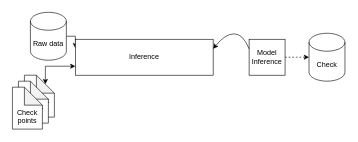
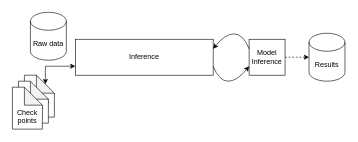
  <mxCell id="0" />
  <mxCell id="1" parent="0" />
- <mxCell id="2" style="edgeStyle=orthogonalEdgeStyle;rounded=0;orthogonalLoop=1;jettySize=auto;html=1;exitX=1;exitY=0.5;exitDx=0;exitDy=0;exitPerimeter=0;entryX=0;entryY=0.25;entryDx=0;entryDy=0;fontSize=8;" edge="1" parent="1" source="3" target="5"><mxGeometry relative="1" as="geometry" /></mxCell>
  <mxCell id="3" value="Raw data" style="shape=cylinder3;whiteSpace=wrap;html=1;boundedLbl=1;backgroundOutline=1;size=15;" vertex="1" parent="1"><mxGeometry x="50" y="20" width="60" height="80" as="geometry" /></mxCell>
  <mxCell id="4" style="edgeStyle=orthogonalEdgeStyle;rounded=0;orthogonalLoop=1;jettySize=auto;html=1;exitX=0;exitY=0.75;exitDx=0;exitDy=0;entryX=0;entryY=0;entryDx=35;entryDy=15;entryPerimeter=0;fontSize=8;startArrow=classic;startFill=1;" edge="1" parent="1" source="5" target="6"><mxGeometry relative="1" as="geometry"><Array as="points"><mxPoint x="75" y="110" /></Array></mxGeometry></mxCell>
  <mxCell id="5" value="Inference" style="whiteSpace=wrap;html=1;" vertex="1" parent="1"><mxGeometry x="125" y="65" width="230" height="60" as="geometry" /></mxCell>
  <mxCell id="6" value="&lt;br&gt;&lt;br&gt;Check&lt;br&gt;points" style="shape=note;whiteSpace=wrap;html=1;backgroundOutline=1;darkOpacity=0.05;" vertex="1" parent="1"><mxGeometry x="40" y="125" width="50" height="70" as="geometry" /></mxCell>
  <mxCell id="7" value="&lt;br&gt;&lt;br&gt;Check&lt;br&gt;points" style="shape=note;whiteSpace=wrap;html=1;backgroundOutline=1;darkOpacity=0.05;" vertex="1" parent="1"><mxGeometry x="30" y="135" width="50" height="70" as="geometry" /></mxCell>
  <mxCell id="8" value="&lt;br&gt;&lt;br&gt;Check&lt;br&gt;points" style="shape=note;whiteSpace=wrap;html=1;backgroundOutline=1;darkOpacity=0.05;" vertex="1" parent="1"><mxGeometry x="20" y="145" width="50" height="70" as="geometry" /></mxCell>
  <mxCell id="9" style="edgeStyle=orthogonalEdgeStyle;rounded=0;orthogonalLoop=1;jettySize=auto;html=1;exitX=1;exitY=0.5;exitDx=0;exitDy=0;entryX=0;entryY=0.5;entryDx=0;entryDy=0;entryPerimeter=0;fontSize=8;startArrow=none;startFill=0;dashed=1;" edge="1" parent="1" source="10" target="15"><mxGeometry relative="1" as="geometry" /></mxCell>
  <mxCell id="10" value="Model&lt;br&gt;Inference" style="whiteSpace=wrap;html=1;aspect=fixed;" vertex="1" parent="1"><mxGeometry x="415" y="65" width="60" height="60" as="geometry" /></mxCell>
+ <mxCell id="11" value="" style="curved=1;endArrow=classic;html=1;rounded=0;exitX=1;exitY=0.75;exitDx=0;exitDy=0;entryX=0;entryY=0.75;entryDx=0;entryDy=0;" edge="1" parent="1" source="5" target="10"><mxGeometry width="50" height="50" relative="1" as="geometry"><mxPoint x="375" y="205" as="sourcePoint" /><mxPoint x="425" y="155" as="targetPoint" /><Array as="points"><mxPoint x="365" y="135" /><mxPoint x="395" y="135" /></Array></mxGeometry></mxCell>
  <mxCell id="12" value="" style="curved=1;endArrow=classic;html=1;rounded=0;exitX=1;exitY=0.75;exitDx=0;exitDy=0;entryX=0;entryY=0.75;entryDx=0;entryDy=0;" edge="1" parent="1"><mxGeometry width="50" height="50" relative="1" as="geometry"><mxPoint x="415" y="81" as="sourcePoint" /><mxPoint x="355" y="81" as="targetPoint" /><Array as="points"><mxPoint x="405" y="56" /><mxPoint x="375" y="56" /></Array></mxGeometry></mxCell>
  <mxCell id="13" value="" style="endArrow=classic;html=1;rounded=0;startArrow=none;" edge="1" parent="1"><mxGeometry width="50" height="50" relative="1" as="geometry"><mxPoint x="525" y="94.71" as="sourcePoint" /><mxPoint x="525" y="94.71" as="targetPoint" /></mxGeometry></mxCell>
  <mxCell id="14" value="" style="endArrow=none;html=1;rounded=0;" edge="1" parent="1"><mxGeometry width="50" height="50" relative="1" as="geometry"><mxPoint x="475" y="94.71" as="sourcePoint" /><mxPoint x="475" y="94.71" as="targetPoint" /></mxGeometry></mxCell>
- <mxCell id="15" value="&lt;span style=&quot;font-size: 12px;&quot;&gt;Check&lt;/span&gt;" style="shape=cylinder3;whiteSpace=wrap;html=1;boundedLbl=1;backgroundOutline=1;size=15;fontSize=8;" vertex="1" parent="1"><mxGeometry x="515" y="55" width="60" height="80" as="geometry" /></mxCell>
+ <mxCell id="15" value="&lt;span style=&quot;font-size: 12px;&quot;&gt;Results&lt;/span&gt;" style="shape=cylinder3;whiteSpace=wrap;html=1;boundedLbl=1;backgroundOutline=1;size=15;fontSize=8;" vertex="1" parent="1"><mxGeometry x="515" y="55" width="60" height="80" as="geometry" /></mxCell>
